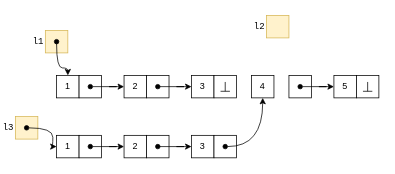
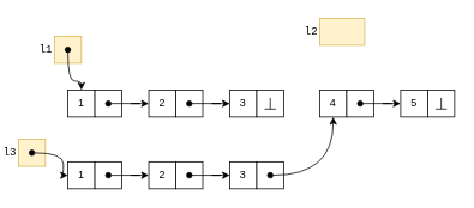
  <mxCell id="0" />
  <mxCell id="1" parent="0" />
  <mxCell id="2" value="1" style="rounded=0;whiteSpace=wrap;html=1;" parent="1" vertex="1"><mxGeometry x="75" y="100" width="30" height="30" as="geometry" /></mxCell>
  <mxCell id="3" value="" style="rounded=0;whiteSpace=wrap;html=1;" parent="1" vertex="1"><mxGeometry x="105" y="100" width="30" height="30" as="geometry" /></mxCell>
  <mxCell id="4" value="2" style="rounded=0;whiteSpace=wrap;html=1;" parent="1" vertex="1"><mxGeometry x="165" y="100" width="30" height="30" as="geometry" /></mxCell>
  <mxCell id="5" value="" style="rounded=0;whiteSpace=wrap;html=1;" parent="1" vertex="1"><mxGeometry x="195" y="100" width="30" height="30" as="geometry" /></mxCell>
  <mxCell id="6" style="edgeStyle=orthogonalEdgeStyle;rounded=0;orthogonalLoop=1;jettySize=auto;html=1;entryX=0;entryY=0.5;entryDx=0;entryDy=0;startArrow=oval;startFill=1;sourcePerimeterSpacing=0;exitX=0.5;exitY=0.5;exitDx=0;exitDy=0;exitPerimeter=0;" parent="1" source="3" target="4" edge="1"><mxGeometry relative="1" as="geometry"><mxPoint x="125" y="115" as="sourcePoint" /><Array as="points" /></mxGeometry></mxCell>
  <mxCell id="7" value="3" style="rounded=0;whiteSpace=wrap;html=1;" parent="1" vertex="1"><mxGeometry x="255" y="100" width="30" height="30" as="geometry" /></mxCell>
  <mxCell id="8" value="" style="rounded=0;whiteSpace=wrap;html=1;" parent="1" vertex="1"><mxGeometry x="285" y="100" width="30" height="30" as="geometry" /></mxCell>
  <mxCell id="9" style="edgeStyle=orthogonalEdgeStyle;rounded=0;orthogonalLoop=1;jettySize=auto;html=1;exitX=0.5;exitY=0.5;exitDx=0;exitDy=0;entryX=0;entryY=0.5;entryDx=0;entryDy=0;startArrow=oval;startFill=1;sourcePerimeterSpacing=0;exitPerimeter=0;" parent="1" source="5" target="7" edge="1"><mxGeometry relative="1" as="geometry" /></mxCell>
  <mxCell id="10" value="" style="group" parent="1" vertex="1" connectable="0"><mxGeometry x="293.75" y="108.775" width="12.5" height="12.45" as="geometry" /></mxCell>
  <mxCell id="11" value="" style="endArrow=none;html=1;rounded=0;sourcePerimeterSpacing=0;exitX=1;exitY=1;exitDx=0;exitDy=0;endFill=0;" parent="10" edge="1"><mxGeometry width="50" height="50" relative="1" as="geometry"><mxPoint y="12.45" as="sourcePoint" /><mxPoint x="12.5" y="12.45" as="targetPoint" /></mxGeometry></mxCell>
  <mxCell id="12" value="" style="endArrow=none;html=1;rounded=0;sourcePerimeterSpacing=0;endFill=0;" parent="10" edge="1"><mxGeometry width="50" height="50" relative="1" as="geometry"><mxPoint x="6.25" y="12.45" as="sourcePoint" /><mxPoint x="6.25" as="targetPoint" /></mxGeometry></mxCell>
  <mxCell id="13" value="l1" style="rounded=0;whiteSpace=wrap;html=1;align=right;labelPosition=left;verticalLabelPosition=middle;verticalAlign=middle;fontFamily=Courier New;fillColor=#fff2cc;strokeColor=#d6b656;" parent="1" vertex="1"><mxGeometry x="60" y="40" width="30" height="30" as="geometry" /></mxCell>
  <mxCell id="14" value="" style="edgeStyle=orthogonalEdgeStyle;rounded=0;orthogonalLoop=1;jettySize=auto;html=1;sourcePerimeterSpacing=0;startArrow=oval;startFill=1;exitX=0.5;exitY=0.5;exitDx=0;exitDy=0;exitPerimeter=0;entryX=0.5;entryY=0;entryDx=0;entryDy=0;curved=1;" parent="1" source="13" target="2" edge="1"><mxGeometry relative="1" as="geometry"><mxPoint x="-15" y="115" as="sourcePoint" /><mxPoint x="55" y="140" as="targetPoint" /></mxGeometry></mxCell>
- <mxCell id="15" value="l2" style="rounded=0;whiteSpace=wrap;html=1;align=right;labelPosition=left;verticalLabelPosition=middle;verticalAlign=middle;fontFamily=Courier New;fillColor=#fff2cc;strokeColor=#d6b656;" parent="1" vertex="1"><mxGeometry x="355" y="20" width="30" height="30" as="geometry" /></mxCell>
- <mxCell id="16" value="4" style="rounded=0;whiteSpace=wrap;html=1;" parent="1" vertex="1"><mxGeometry x="335" y="100" width="30" height="30" as="geometry" /></mxCell>
+ <mxCell id="15" value="l2" style="rounded=0;whiteSpace=wrap;html=1;align=right;labelPosition=left;verticalLabelPosition=middle;verticalAlign=middle;fontFamily=Courier New;fillColor=#fff2cc;strokeColor=#d6b656;" parent="1" vertex="1"><mxGeometry x="355" y="20" width="50" height="30" as="geometry" /></mxCell>
+ <mxCell id="16" value="4" style="rounded=0;whiteSpace=wrap;html=1;" parent="1" vertex="1"><mxGeometry x="355" y="100" width="30" height="30" as="geometry" /></mxCell>
  <mxCell id="17" value="" style="rounded=0;whiteSpace=wrap;html=1;" parent="1" vertex="1"><mxGeometry x="385" y="100" width="30" height="30" as="geometry" /></mxCell>
  <mxCell id="18" value="5" style="rounded=0;whiteSpace=wrap;html=1;" parent="1" vertex="1"><mxGeometry x="445" y="100" width="30" height="30" as="geometry" /></mxCell>
  <mxCell id="19" value="" style="rounded=0;whiteSpace=wrap;html=1;" parent="1" vertex="1"><mxGeometry x="475" y="100" width="30" height="30" as="geometry" /></mxCell>
  <mxCell id="20" style="edgeStyle=orthogonalEdgeStyle;rounded=0;orthogonalLoop=1;jettySize=auto;html=1;exitX=0.5;exitY=0.5;exitDx=0;exitDy=0;entryX=0;entryY=0.5;entryDx=0;entryDy=0;startArrow=oval;startFill=1;sourcePerimeterSpacing=0;exitPerimeter=0;" parent="1" source="17" target="18" edge="1"><mxGeometry relative="1" as="geometry" /></mxCell>
  <mxCell id="21" value="" style="group" parent="1" vertex="1" connectable="0"><mxGeometry x="483.75" y="108.775" width="12.5" height="12.45" as="geometry" /></mxCell>
  <mxCell id="22" value="" style="endArrow=none;html=1;rounded=0;sourcePerimeterSpacing=0;exitX=1;exitY=1;exitDx=0;exitDy=0;endFill=0;" parent="21" edge="1"><mxGeometry width="50" height="50" relative="1" as="geometry"><mxPoint y="12.45" as="sourcePoint" /><mxPoint x="12.5" y="12.45" as="targetPoint" /></mxGeometry></mxCell>
  <mxCell id="23" value="" style="endArrow=none;html=1;rounded=0;sourcePerimeterSpacing=0;endFill=0;" parent="21" edge="1"><mxGeometry width="50" height="50" relative="1" as="geometry"><mxPoint x="6.25" y="12.45" as="sourcePoint" /><mxPoint x="6.25" as="targetPoint" /></mxGeometry></mxCell>
  <mxCell id="24" value="1" style="rounded=0;whiteSpace=wrap;html=1;" parent="1" vertex="1"><mxGeometry x="75" y="180" width="30" height="30" as="geometry" /></mxCell>
  <mxCell id="25" value="" style="rounded=0;whiteSpace=wrap;html=1;" parent="1" vertex="1"><mxGeometry x="105" y="180" width="30" height="30" as="geometry" /></mxCell>
  <mxCell id="26" value="2" style="rounded=0;whiteSpace=wrap;html=1;" parent="1" vertex="1"><mxGeometry x="165" y="180" width="30" height="30" as="geometry" /></mxCell>
  <mxCell id="27" value="" style="rounded=0;whiteSpace=wrap;html=1;" parent="1" vertex="1"><mxGeometry x="195" y="180" width="30" height="30" as="geometry" /></mxCell>
  <mxCell id="28" style="edgeStyle=orthogonalEdgeStyle;rounded=0;orthogonalLoop=1;jettySize=auto;html=1;entryX=0;entryY=0.5;entryDx=0;entryDy=0;startArrow=oval;startFill=1;sourcePerimeterSpacing=0;exitX=0.5;exitY=0.5;exitDx=0;exitDy=0;exitPerimeter=0;" parent="1" source="25" target="26" edge="1"><mxGeometry relative="1" as="geometry"><mxPoint x="125" y="195" as="sourcePoint" /><Array as="points" /></mxGeometry></mxCell>
  <mxCell id="29" value="3" style="rounded=0;whiteSpace=wrap;html=1;" parent="1" vertex="1"><mxGeometry x="255" y="180" width="30" height="30" as="geometry" /></mxCell>
  <mxCell id="30" value="" style="rounded=0;whiteSpace=wrap;html=1;" parent="1" vertex="1"><mxGeometry x="285" y="180" width="30" height="30" as="geometry" /></mxCell>
  <mxCell id="31" style="edgeStyle=orthogonalEdgeStyle;rounded=0;orthogonalLoop=1;jettySize=auto;html=1;exitX=0.5;exitY=0.5;exitDx=0;exitDy=0;entryX=0;entryY=0.5;entryDx=0;entryDy=0;startArrow=oval;startFill=1;sourcePerimeterSpacing=0;exitPerimeter=0;" parent="1" source="27" target="29" edge="1"><mxGeometry relative="1" as="geometry" /></mxCell>
  <mxCell id="32" value="l3" style="rounded=0;whiteSpace=wrap;html=1;align=right;labelPosition=left;verticalLabelPosition=middle;verticalAlign=middle;fontFamily=Courier New;fillColor=#fff2cc;strokeColor=#d6b656;" parent="1" vertex="1"><mxGeometry x="20" y="155" width="30" height="30" as="geometry" /></mxCell>
  <mxCell id="33" value="" style="edgeStyle=orthogonalEdgeStyle;rounded=0;orthogonalLoop=1;jettySize=auto;html=1;sourcePerimeterSpacing=0;startArrow=oval;startFill=1;exitX=0.5;exitY=0.5;exitDx=0;exitDy=0;exitPerimeter=0;entryX=0;entryY=0.5;entryDx=0;entryDy=0;curved=1;" parent="1" source="32" target="24" edge="1"><mxGeometry relative="1" as="geometry"><mxPoint x="-15" y="195" as="sourcePoint" /><mxPoint x="55" y="220" as="targetPoint" /></mxGeometry></mxCell>
  <mxCell id="34" style="edgeStyle=orthogonalEdgeStyle;curved=1;rounded=0;orthogonalLoop=1;jettySize=auto;html=1;entryX=0.5;entryY=1;entryDx=0;entryDy=0;fontFamily=Courier New;startArrow=oval;startFill=1;sourcePerimeterSpacing=0;exitX=0.5;exitY=0.5;exitDx=0;exitDy=0;exitPerimeter=0;" parent="1" source="30" target="16" edge="1"><mxGeometry relative="1" as="geometry" /></mxCell>
